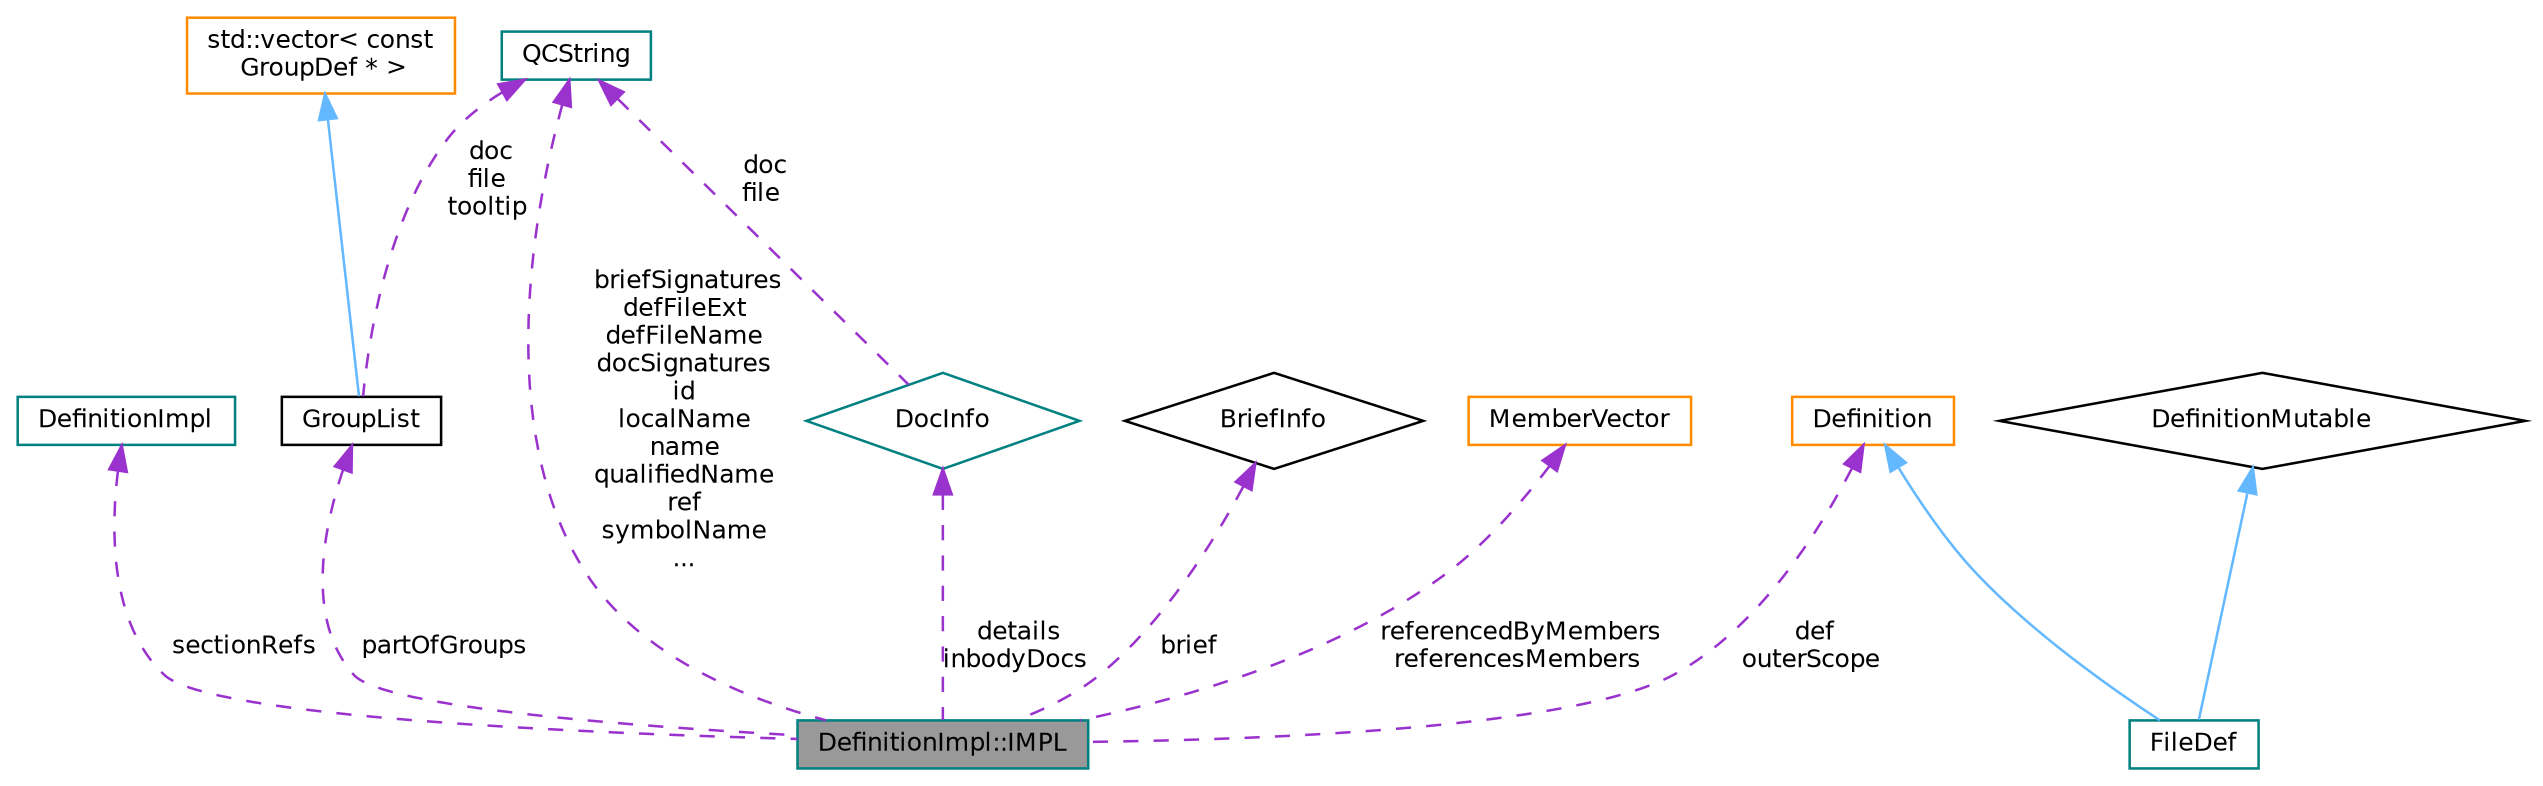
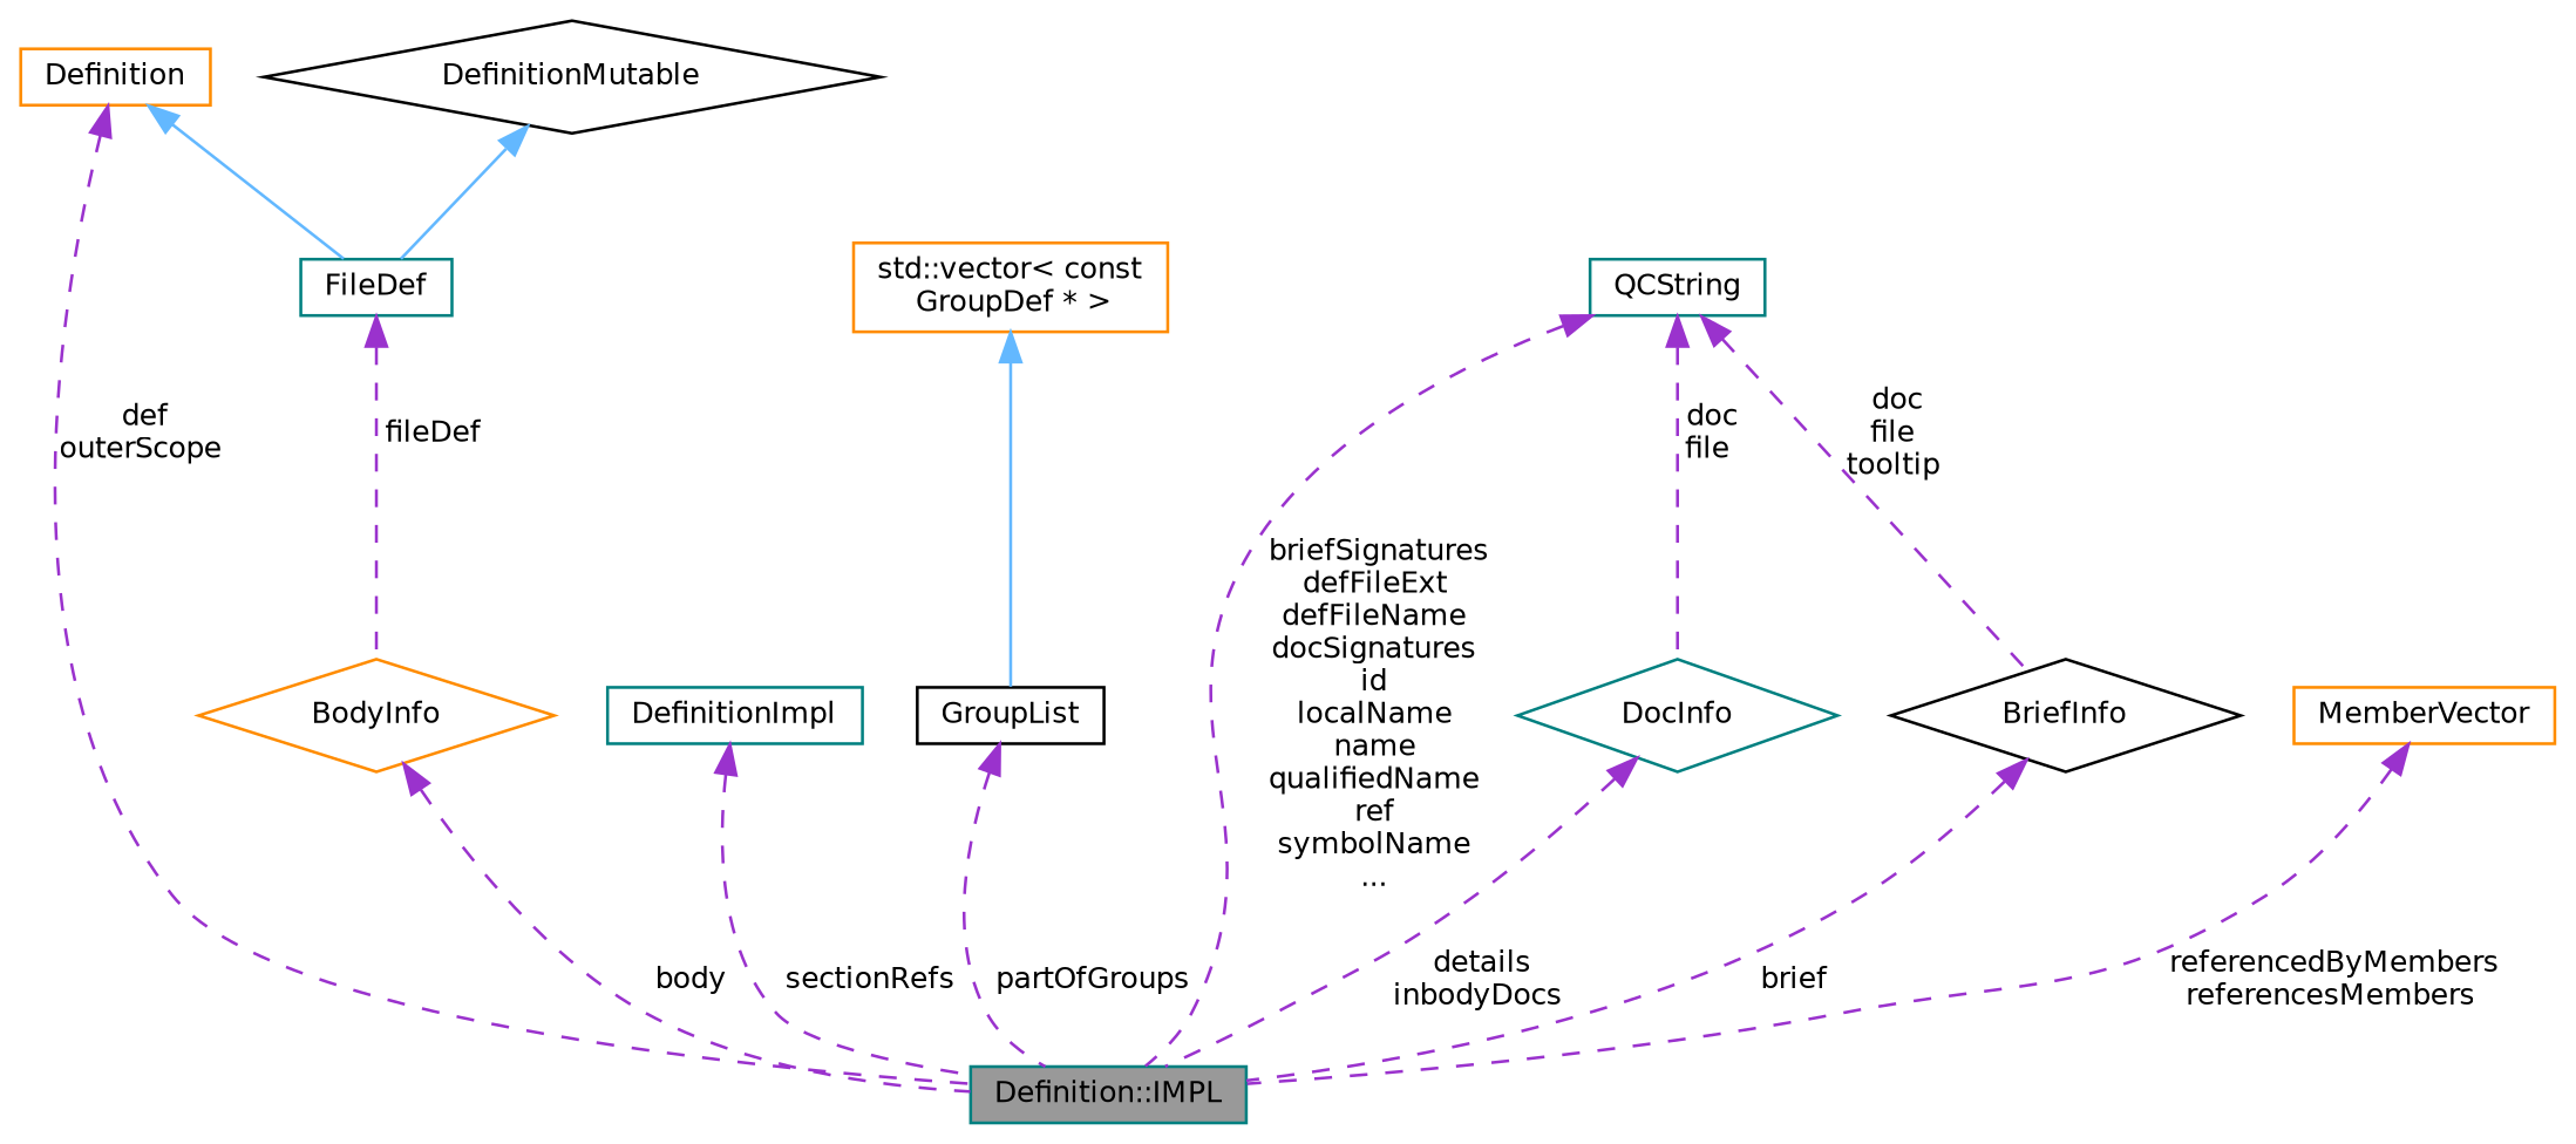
  digraph {
    node [color=teal fillcolor=white fontname=Helvetica fontsize=10 shape=box style=filled]
    edge [color=darkorchid3 dir=back fontname=Helvetica fontsize=10 labelfontname=Helvetica labelfontsize=10 style=dashed]
-   n1 [fillcolor=grey60 fontcolor=black height=0.2 label="DefinitionImpl::IMPL" width=0.4]
+   n1 [fillcolor=grey60 fontcolor=black height=0.2 label="Definition::IMPL" width=0.4]
    n2 [color=darkorange height=0.2 label=Definition width=0.4]
    n3 [height=0.2 label=FileDef width=0.4]
+   n4 [color=darkorange height=0.2 label=BodyInfo shape=diamond width=0.4]
    n5 [height=0.2 label=DefinitionImpl width=0.4]
    n6 [color=black height=0.2 label=GroupList width=0.4]
    n7 [color=darkorange height=0.2 label="std::vector\< const\l GroupDef * \>" width=0.4]
    n8 [height=0.2 label=DocInfo shape=diamond width=0.4]
    n9 [height=0.2 label=QCString width=0.4]
    n10 [color=black height=0.2 label=BriefInfo shape=diamond width=0.4]
    n11 [color=black height=0.2 label=DefinitionMutable shape=diamond width=0.4]
    n12 [color=darkorange height=0.2 label=MemberVector width=0.4]
    n2 -> n1 [label=" def\nouterScope"]
    n2 -> n3 [color=steelblue1 style=solid]
+   n3 -> n4 [label=" fileDef"]
+   n4 -> n1 [label=" body"]
    n5 -> n1 [label=" sectionRefs"]
    n6 -> n1 [label=" partOfGroups"]
    n7 -> n6 [color=steelblue1 style=solid]
    n8 -> n1 [label=" details\ninbodyDocs"]
    n9 -> n1 [label=" briefSignatures\ndefFileExt\ndefFileName\ndocSignatures\nid\nlocalName\nname\nqualifiedName\nref\nsymbolName\n..."]
    n9 -> n8 [label=" doc\nfile"]
-   n9 -> n6 [label=" doc\nfile\ntooltip"]
+   n9 -> n10 [label=" doc\nfile\ntooltip"]
    n10 -> n1 [label=" brief"]
    n11 -> n3 [color=steelblue1 style=solid]
    n12 -> n1 [label=" referencedByMembers\nreferencesMembers"]
  }
